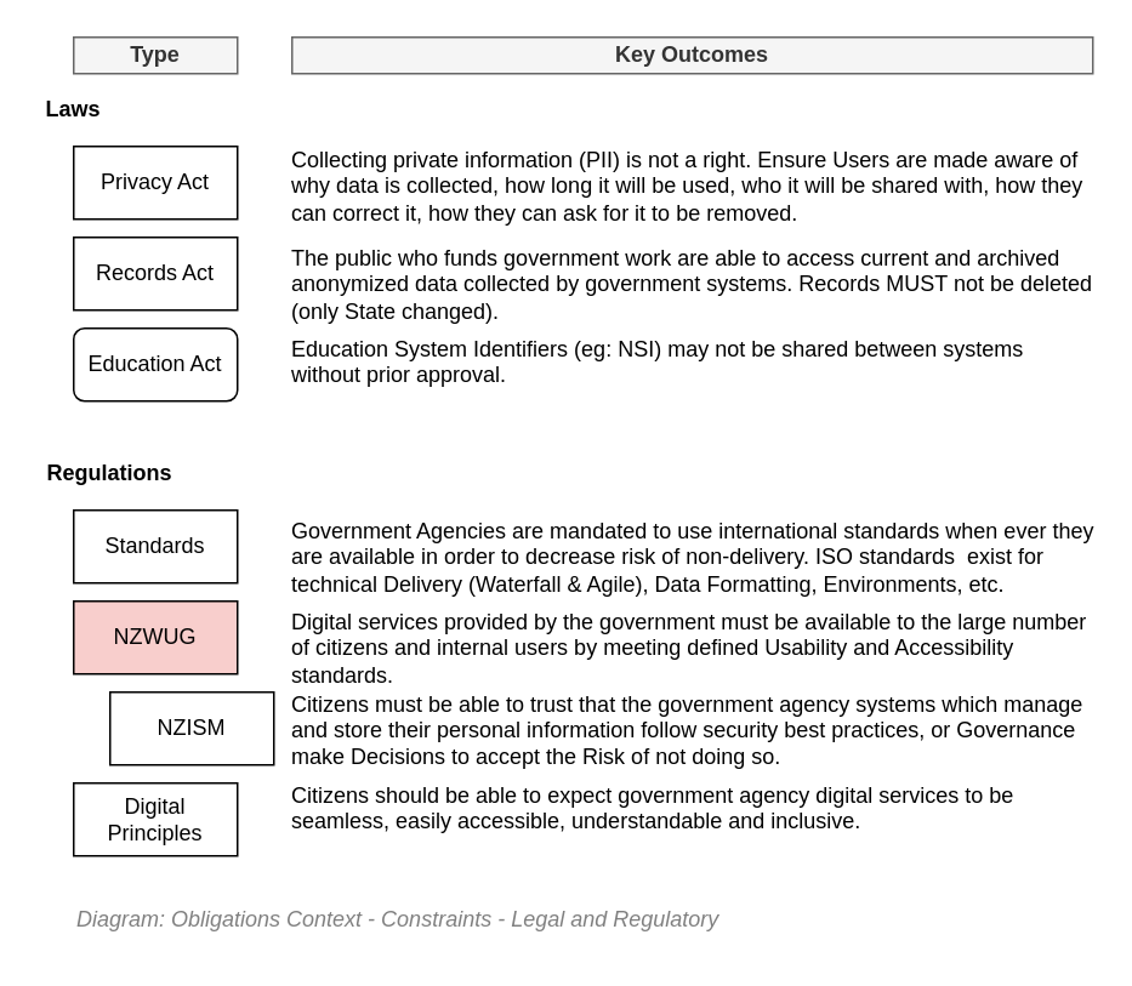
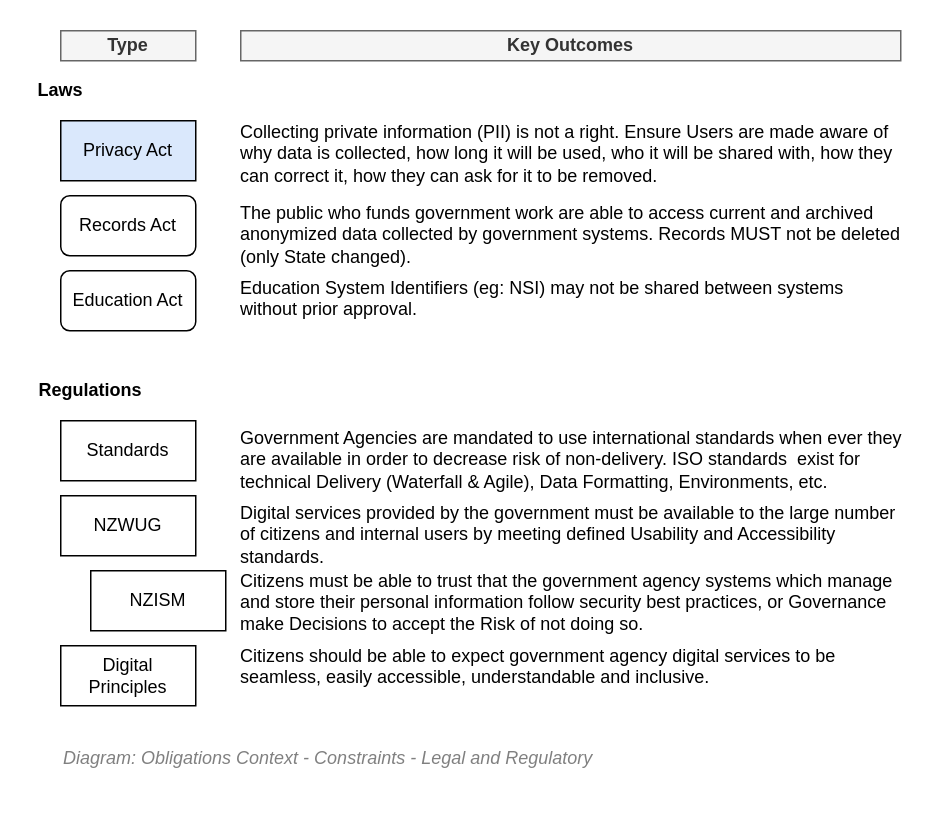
  <mxCell id="0" />
  <mxCell id="1" parent="0" />
- <mxCell id="2" value="Privacy Act" style="rounded=0;whiteSpace=wrap;html=1;" vertex="1" parent="1"><mxGeometry x="40" y="80" width="90" height="40" as="geometry" /></mxCell>
- <mxCell id="3" value="Records Act" style="rounded=0;whiteSpace=wrap;html=1;" vertex="1" parent="1"><mxGeometry x="40" y="130" width="90" height="40" as="geometry" /></mxCell>
+ <mxCell id="2" value="Privacy Act" style="rounded=0;whiteSpace=wrap;html=1;fillColor=#dae8fc;" vertex="1" parent="1"><mxGeometry x="40" y="80" width="90" height="40" as="geometry" /></mxCell>
+ <mxCell id="3" value="Records Act" style="whiteSpace=wrap;html=1;rounded=1;" vertex="1" parent="1"><mxGeometry x="40" y="130" width="90" height="40" as="geometry" /></mxCell>
  <mxCell id="4" value="Education Act" style="whiteSpace=wrap;html=1;rounded=1;" vertex="1" parent="1"><mxGeometry x="40" y="180" width="90" height="40" as="geometry" /></mxCell>
  <mxCell id="5" value="Collecting private information (PII) is not a right. Ensure Users are made aware of why data is collected, how long it will be used, who it will be shared with, how they can correct it, how they can ask for it to be removed." style="text;html=1;strokeColor=none;fillColor=none;align=left;verticalAlign=top;whiteSpace=wrap;rounded=0;spacing=0;" vertex="1" parent="1"><mxGeometry x="160" y="76" width="440" height="50" as="geometry" /></mxCell>
  <mxCell id="6" value="The public who funds government work are able to access current and archived anonymized data collected by government systems. Records MUST not be deleted (only State changed).&lt;br&gt;.&amp;nbsp;" style="text;html=1;strokeColor=none;fillColor=none;align=left;verticalAlign=top;whiteSpace=wrap;rounded=0;spacing=0;" vertex="1" parent="1"><mxGeometry x="160" y="130" width="440" height="50" as="geometry" /></mxCell>
  <mxCell id="7" value="Education System Identifiers (eg: NSI) may not be shared between systems without prior approval.&amp;nbsp;" style="text;html=1;strokeColor=none;fillColor=none;align=left;verticalAlign=top;whiteSpace=wrap;rounded=0;spacing=0;" vertex="1" parent="1"><mxGeometry x="160" y="180" width="440" height="50" as="geometry" /></mxCell>
  <mxCell id="8" value="Laws" style="text;html=1;strokeColor=none;fillColor=none;align=center;verticalAlign=middle;whiteSpace=wrap;rounded=0;fontStyle=1" vertex="1" parent="1"><mxGeometry x="20" y="50" width="40" height="20" as="geometry" /></mxCell>
  <mxCell id="9" value="Regulations" style="text;html=1;strokeColor=none;fillColor=none;align=center;verticalAlign=middle;whiteSpace=wrap;rounded=0;fontStyle=1" vertex="1" parent="1"><mxGeometry x="40" y="250" width="40" height="20" as="geometry" /></mxCell>
- <mxCell id="10" value="NZWUG" style="rounded=0;whiteSpace=wrap;html=1;fillColor=#f8cecc;" vertex="1" parent="1"><mxGeometry x="40" y="330" width="90" height="40" as="geometry" /></mxCell>
+ <mxCell id="10" value="NZWUG" style="rounded=0;whiteSpace=wrap;html=1;" vertex="1" parent="1"><mxGeometry x="40" y="330" width="90" height="40" as="geometry" /></mxCell>
  <mxCell id="11" value="Digital services provided by the government must be available to the large number of citizens and internal users by meeting defined Usability and Accessibility standards." style="text;html=1;strokeColor=none;fillColor=none;align=left;verticalAlign=top;whiteSpace=wrap;rounded=0;spacing=0;" vertex="1" parent="1"><mxGeometry x="160" y="330" width="440" height="50" as="geometry" /></mxCell>
  <mxCell id="12" value="NZISM" style="rounded=0;whiteSpace=wrap;html=1;" vertex="1" parent="1"><mxGeometry x="60" y="380" width="90" height="40" as="geometry" /></mxCell>
  <mxCell id="13" value="Citizens must be able to trust that the government agency systems which manage and store their personal information follow security best practices, or Governance make Decisions to accept the Risk of not doing so.&amp;nbsp;" style="text;html=1;strokeColor=none;fillColor=none;align=left;verticalAlign=top;whiteSpace=wrap;rounded=0;spacing=0;" vertex="1" parent="1"><mxGeometry x="160" y="375" width="440" height="50" as="geometry" /></mxCell>
  <mxCell id="14" value="Digital Principles" style="rounded=0;whiteSpace=wrap;html=1;" vertex="1" parent="1"><mxGeometry x="40" y="430" width="90" height="40" as="geometry" /></mxCell>
  <mxCell id="15" value="Citizens should be able to expect government agency digital services to be seamless, easily accessible, understandable and inclusive." style="text;html=1;strokeColor=none;fillColor=none;align=left;verticalAlign=top;whiteSpace=wrap;rounded=0;spacing=0;" vertex="1" parent="1"><mxGeometry x="160" y="425" width="440" height="50" as="geometry" /></mxCell>
  <mxCell id="16" value="&lt;font style=&quot;font-size: 12px ; font-weight: normal&quot;&gt;&lt;i&gt;&lt;span&gt;Diagram: Obligations Context -&amp;nbsp;&lt;/span&gt;Constraints - Legal and Regulatory&lt;/i&gt;&lt;/font&gt;" style="text;strokeColor=none;fillColor=none;html=1;fontSize=12;fontStyle=1;verticalAlign=middle;align=left;shadow=0;glass=0;comic=0;opacity=30;fontColor=#808080;" vertex="1" parent="1"><mxGeometry x="40" y="490" width="520" height="30" as="geometry" /></mxCell>
  <mxCell id="17" value="Type" style="rounded=0;whiteSpace=wrap;html=1;fontStyle=1;fillColor=#f5f5f5;strokeColor=#666666;fontColor=#333333;" vertex="1" parent="1"><mxGeometry x="40" y="20" width="90" height="20" as="geometry" /></mxCell>
  <mxCell id="18" value="Key Outcomes" style="rounded=0;whiteSpace=wrap;html=1;fontStyle=1;fillColor=#f5f5f5;strokeColor=#666666;fontColor=#333333;" vertex="1" parent="1"><mxGeometry x="160" y="20" width="440" height="20" as="geometry" /></mxCell>
  <mxCell id="19" value="Standards" style="rounded=0;whiteSpace=wrap;html=1;" vertex="1" parent="1"><mxGeometry x="40" y="280" width="90" height="40" as="geometry" /></mxCell>
  <mxCell id="20" value="Government Agencies are mandated to use international standards when ever they are available in order to decrease risk of non-delivery. ISO standards&amp;nbsp; exist for technical Delivery (Waterfall &amp;amp; Agile), Data Formatting, Environments, etc.&amp;nbsp; &amp;nbsp;" style="text;html=1;strokeColor=none;fillColor=none;align=left;verticalAlign=top;whiteSpace=wrap;rounded=0;spacing=0;" vertex="1" parent="1"><mxGeometry x="160" y="280" width="440" height="50" as="geometry" /></mxCell>
